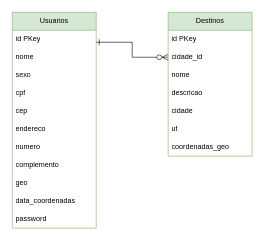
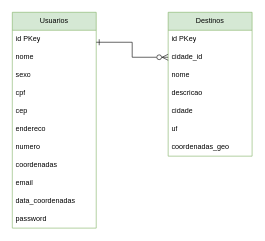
  <mxCell id="0" />
  <mxCell id="1" parent="0" />
  <mxCell id="2" value="Usuarios" style="swimlane;fontStyle=0;childLayout=stackLayout;horizontal=1;startSize=30;horizontalStack=0;resizeParent=1;resizeParentMax=0;resizeLast=0;collapsible=1;marginBottom=0;whiteSpace=wrap;html=1;fillColor=#d5e8d4;strokeColor=#82b366;" vertex="1" parent="1"><mxGeometry x="20" y="20" width="140" height="360" as="geometry" /></mxCell>
  <mxCell id="3" value="id PKey" style="text;strokeColor=none;fillColor=none;align=left;verticalAlign=middle;spacingLeft=4;spacingRight=4;overflow=hidden;points=[[0,0.5],[1,0.5]];portConstraint=eastwest;rotatable=0;whiteSpace=wrap;html=1;" vertex="1" parent="2"><mxGeometry y="30" width="140" height="30" as="geometry" /></mxCell>
  <mxCell id="4" value="nome" style="text;strokeColor=none;fillColor=none;align=left;verticalAlign=middle;spacingLeft=4;spacingRight=4;overflow=hidden;points=[[0,0.5],[1,0.5]];portConstraint=eastwest;rotatable=0;whiteSpace=wrap;html=1;" vertex="1" parent="2"><mxGeometry y="60" width="140" height="30" as="geometry" /></mxCell>
  <mxCell id="5" value="sexo" style="text;strokeColor=none;fillColor=none;align=left;verticalAlign=middle;spacingLeft=4;spacingRight=4;overflow=hidden;points=[[0,0.5],[1,0.5]];portConstraint=eastwest;rotatable=0;whiteSpace=wrap;html=1;" vertex="1" parent="2"><mxGeometry y="90" width="140" height="30" as="geometry" /></mxCell>
  <mxCell id="6" value="cpf" style="text;strokeColor=none;fillColor=none;align=left;verticalAlign=middle;spacingLeft=4;spacingRight=4;overflow=hidden;points=[[0,0.5],[1,0.5]];portConstraint=eastwest;rotatable=0;whiteSpace=wrap;html=1;" vertex="1" parent="2"><mxGeometry y="120" width="140" height="30" as="geometry" /></mxCell>
  <mxCell id="7" value="cep" style="text;strokeColor=none;fillColor=none;align=left;verticalAlign=middle;spacingLeft=4;spacingRight=4;overflow=hidden;points=[[0,0.5],[1,0.5]];portConstraint=eastwest;rotatable=0;whiteSpace=wrap;html=1;" vertex="1" parent="2"><mxGeometry y="150" width="140" height="30" as="geometry" /></mxCell>
  <mxCell id="8" value="endereco" style="text;strokeColor=none;fillColor=none;align=left;verticalAlign=middle;spacingLeft=4;spacingRight=4;overflow=hidden;points=[[0,0.5],[1,0.5]];portConstraint=eastwest;rotatable=0;whiteSpace=wrap;html=1;" vertex="1" parent="2"><mxGeometry y="180" width="140" height="30" as="geometry" /></mxCell>
  <mxCell id="9" value="numero" style="text;strokeColor=none;fillColor=none;align=left;verticalAlign=middle;spacingLeft=4;spacingRight=4;overflow=hidden;points=[[0,0.5],[1,0.5]];portConstraint=eastwest;rotatable=0;whiteSpace=wrap;html=1;" vertex="1" parent="2"><mxGeometry y="210" width="140" height="30" as="geometry" /></mxCell>
- <mxCell id="10" value="complemento" style="text;strokeColor=none;fillColor=none;align=left;verticalAlign=middle;spacingLeft=4;spacingRight=4;overflow=hidden;points=[[0,0.5],[1,0.5]];portConstraint=eastwest;rotatable=0;whiteSpace=wrap;html=1;" vertex="1" parent="2"><mxGeometry y="240" width="140" height="30" as="geometry" /></mxCell>
- <mxCell id="11" value="geo" style="text;strokeColor=none;fillColor=none;align=left;verticalAlign=middle;spacingLeft=4;spacingRight=4;overflow=hidden;points=[[0,0.5],[1,0.5]];portConstraint=eastwest;rotatable=0;whiteSpace=wrap;html=1;" vertex="1" parent="2"><mxGeometry y="270" width="140" height="30" as="geometry" /></mxCell>
+ <mxCell id="10" value="coordenadas" style="text;strokeColor=none;fillColor=none;align=left;verticalAlign=middle;spacingLeft=4;spacingRight=4;overflow=hidden;points=[[0,0.5],[1,0.5]];portConstraint=eastwest;rotatable=0;whiteSpace=wrap;html=1;" vertex="1" parent="2"><mxGeometry y="240" width="140" height="30" as="geometry" /></mxCell>
+ <mxCell id="11" value="email" style="text;strokeColor=none;fillColor=none;align=left;verticalAlign=middle;spacingLeft=4;spacingRight=4;overflow=hidden;points=[[0,0.5],[1,0.5]];portConstraint=eastwest;rotatable=0;whiteSpace=wrap;html=1;" vertex="1" parent="2"><mxGeometry y="270" width="140" height="30" as="geometry" /></mxCell>
  <mxCell id="12" value="data_coordenadas" style="text;strokeColor=none;fillColor=none;align=left;verticalAlign=middle;spacingLeft=4;spacingRight=4;overflow=hidden;points=[[0,0.5],[1,0.5]];portConstraint=eastwest;rotatable=0;whiteSpace=wrap;html=1;" vertex="1" parent="2"><mxGeometry y="300" width="140" height="30" as="geometry" /></mxCell>
  <mxCell id="13" value="password" style="text;strokeColor=none;fillColor=none;align=left;verticalAlign=middle;spacingLeft=4;spacingRight=4;overflow=hidden;points=[[0,0.5],[1,0.5]];portConstraint=eastwest;rotatable=0;whiteSpace=wrap;html=1;" vertex="1" parent="2"><mxGeometry y="330" width="140" height="30" as="geometry" /></mxCell>
  <mxCell id="14" value="Destinos" style="swimlane;fontStyle=0;childLayout=stackLayout;horizontal=1;startSize=30;horizontalStack=0;resizeParent=1;resizeParentMax=0;resizeLast=0;collapsible=1;marginBottom=0;whiteSpace=wrap;html=1;fillColor=#d5e8d4;strokeColor=#82b366;" vertex="1" parent="1"><mxGeometry x="280" y="20" width="140" height="240" as="geometry" /></mxCell>
  <mxCell id="15" value="id PKey" style="text;strokeColor=none;fillColor=none;align=left;verticalAlign=middle;spacingLeft=4;spacingRight=4;overflow=hidden;points=[[0,0.5],[1,0.5]];portConstraint=eastwest;rotatable=0;whiteSpace=wrap;html=1;" vertex="1" parent="14"><mxGeometry y="30" width="140" height="30" as="geometry" /></mxCell>
  <mxCell id="16" value="cidade_id" style="text;strokeColor=none;fillColor=none;align=left;verticalAlign=middle;spacingLeft=4;spacingRight=4;overflow=hidden;points=[[0,0.5],[1,0.5]];portConstraint=eastwest;rotatable=0;whiteSpace=wrap;html=1;" vertex="1" parent="14"><mxGeometry y="60" width="140" height="30" as="geometry" /></mxCell>
  <mxCell id="17" value="nome" style="text;strokeColor=none;fillColor=none;align=left;verticalAlign=middle;spacingLeft=4;spacingRight=4;overflow=hidden;points=[[0,0.5],[1,0.5]];portConstraint=eastwest;rotatable=0;whiteSpace=wrap;html=1;" vertex="1" parent="14"><mxGeometry y="90" width="140" height="30" as="geometry" /></mxCell>
  <mxCell id="18" value="descricao" style="text;strokeColor=none;fillColor=none;align=left;verticalAlign=middle;spacingLeft=4;spacingRight=4;overflow=hidden;points=[[0,0.5],[1,0.5]];portConstraint=eastwest;rotatable=0;whiteSpace=wrap;html=1;" vertex="1" parent="14"><mxGeometry y="120" width="140" height="30" as="geometry" /></mxCell>
  <mxCell id="19" value="cidade" style="text;strokeColor=none;fillColor=none;align=left;verticalAlign=middle;spacingLeft=4;spacingRight=4;overflow=hidden;points=[[0,0.5],[1,0.5]];portConstraint=eastwest;rotatable=0;whiteSpace=wrap;html=1;" vertex="1" parent="14"><mxGeometry y="150" width="140" height="30" as="geometry" /></mxCell>
  <mxCell id="20" value="uf" style="text;strokeColor=none;fillColor=none;align=left;verticalAlign=middle;spacingLeft=4;spacingRight=4;overflow=hidden;points=[[0,0.5],[1,0.5]];portConstraint=eastwest;rotatable=0;whiteSpace=wrap;html=1;" vertex="1" parent="14"><mxGeometry y="180" width="140" height="30" as="geometry" /></mxCell>
  <mxCell id="21" value="coordenadas_geo" style="text;strokeColor=none;fillColor=none;align=left;verticalAlign=middle;spacingLeft=4;spacingRight=4;overflow=hidden;points=[[0,0.5],[1,0.5]];portConstraint=eastwest;rotatable=0;whiteSpace=wrap;html=1;" vertex="1" parent="14"><mxGeometry y="210" width="140" height="30" as="geometry" /></mxCell>
  <mxCell id="22" value="" style="edgeStyle=elbowEdgeStyle;elbow=horizontal;endArrow=ERzeroToMany;html=1;curved=0;rounded=0;endSize=8;startSize=8;entryX=0;entryY=0.5;entryDx=0;entryDy=0;endFill=0;startArrow=ERone;startFill=0;" edge="1" parent="1" target="16"><mxGeometry width="50" height="50" relative="1" as="geometry"><mxPoint x="160" y="70" as="sourcePoint" /><mxPoint x="210" y="20" as="targetPoint" /><Array as="points"><mxPoint x="220" y="90" /></Array></mxGeometry></mxCell>
